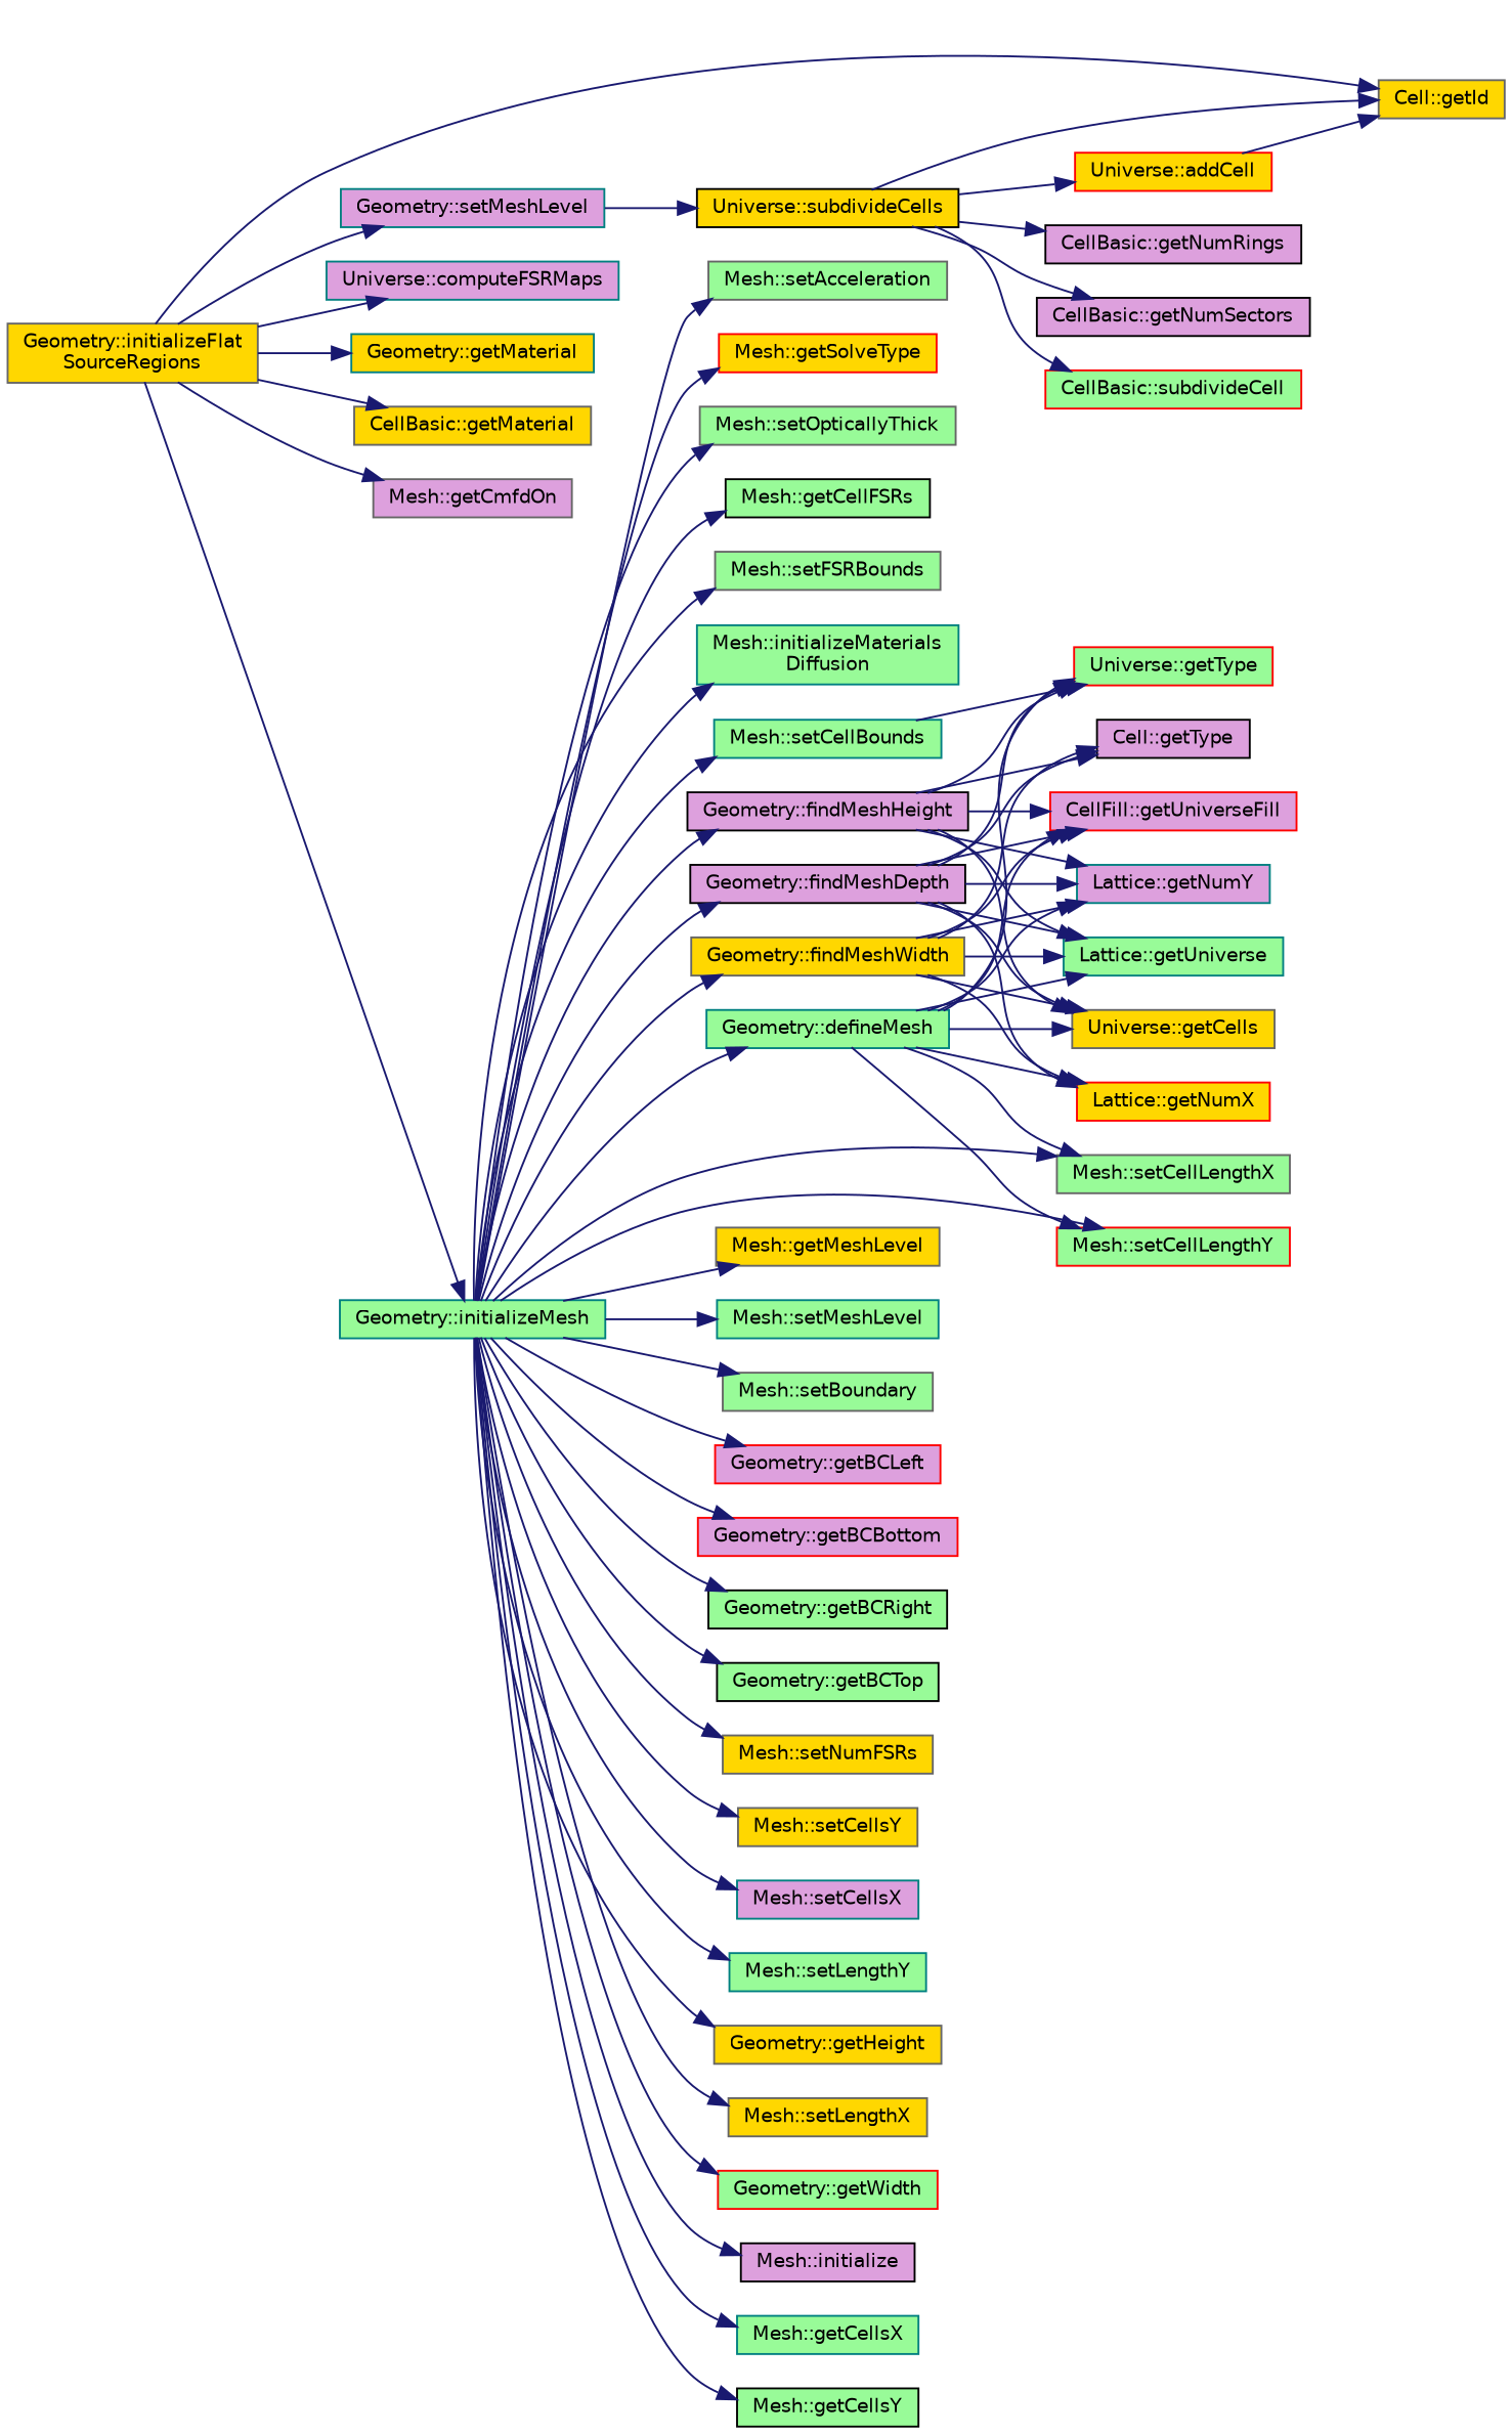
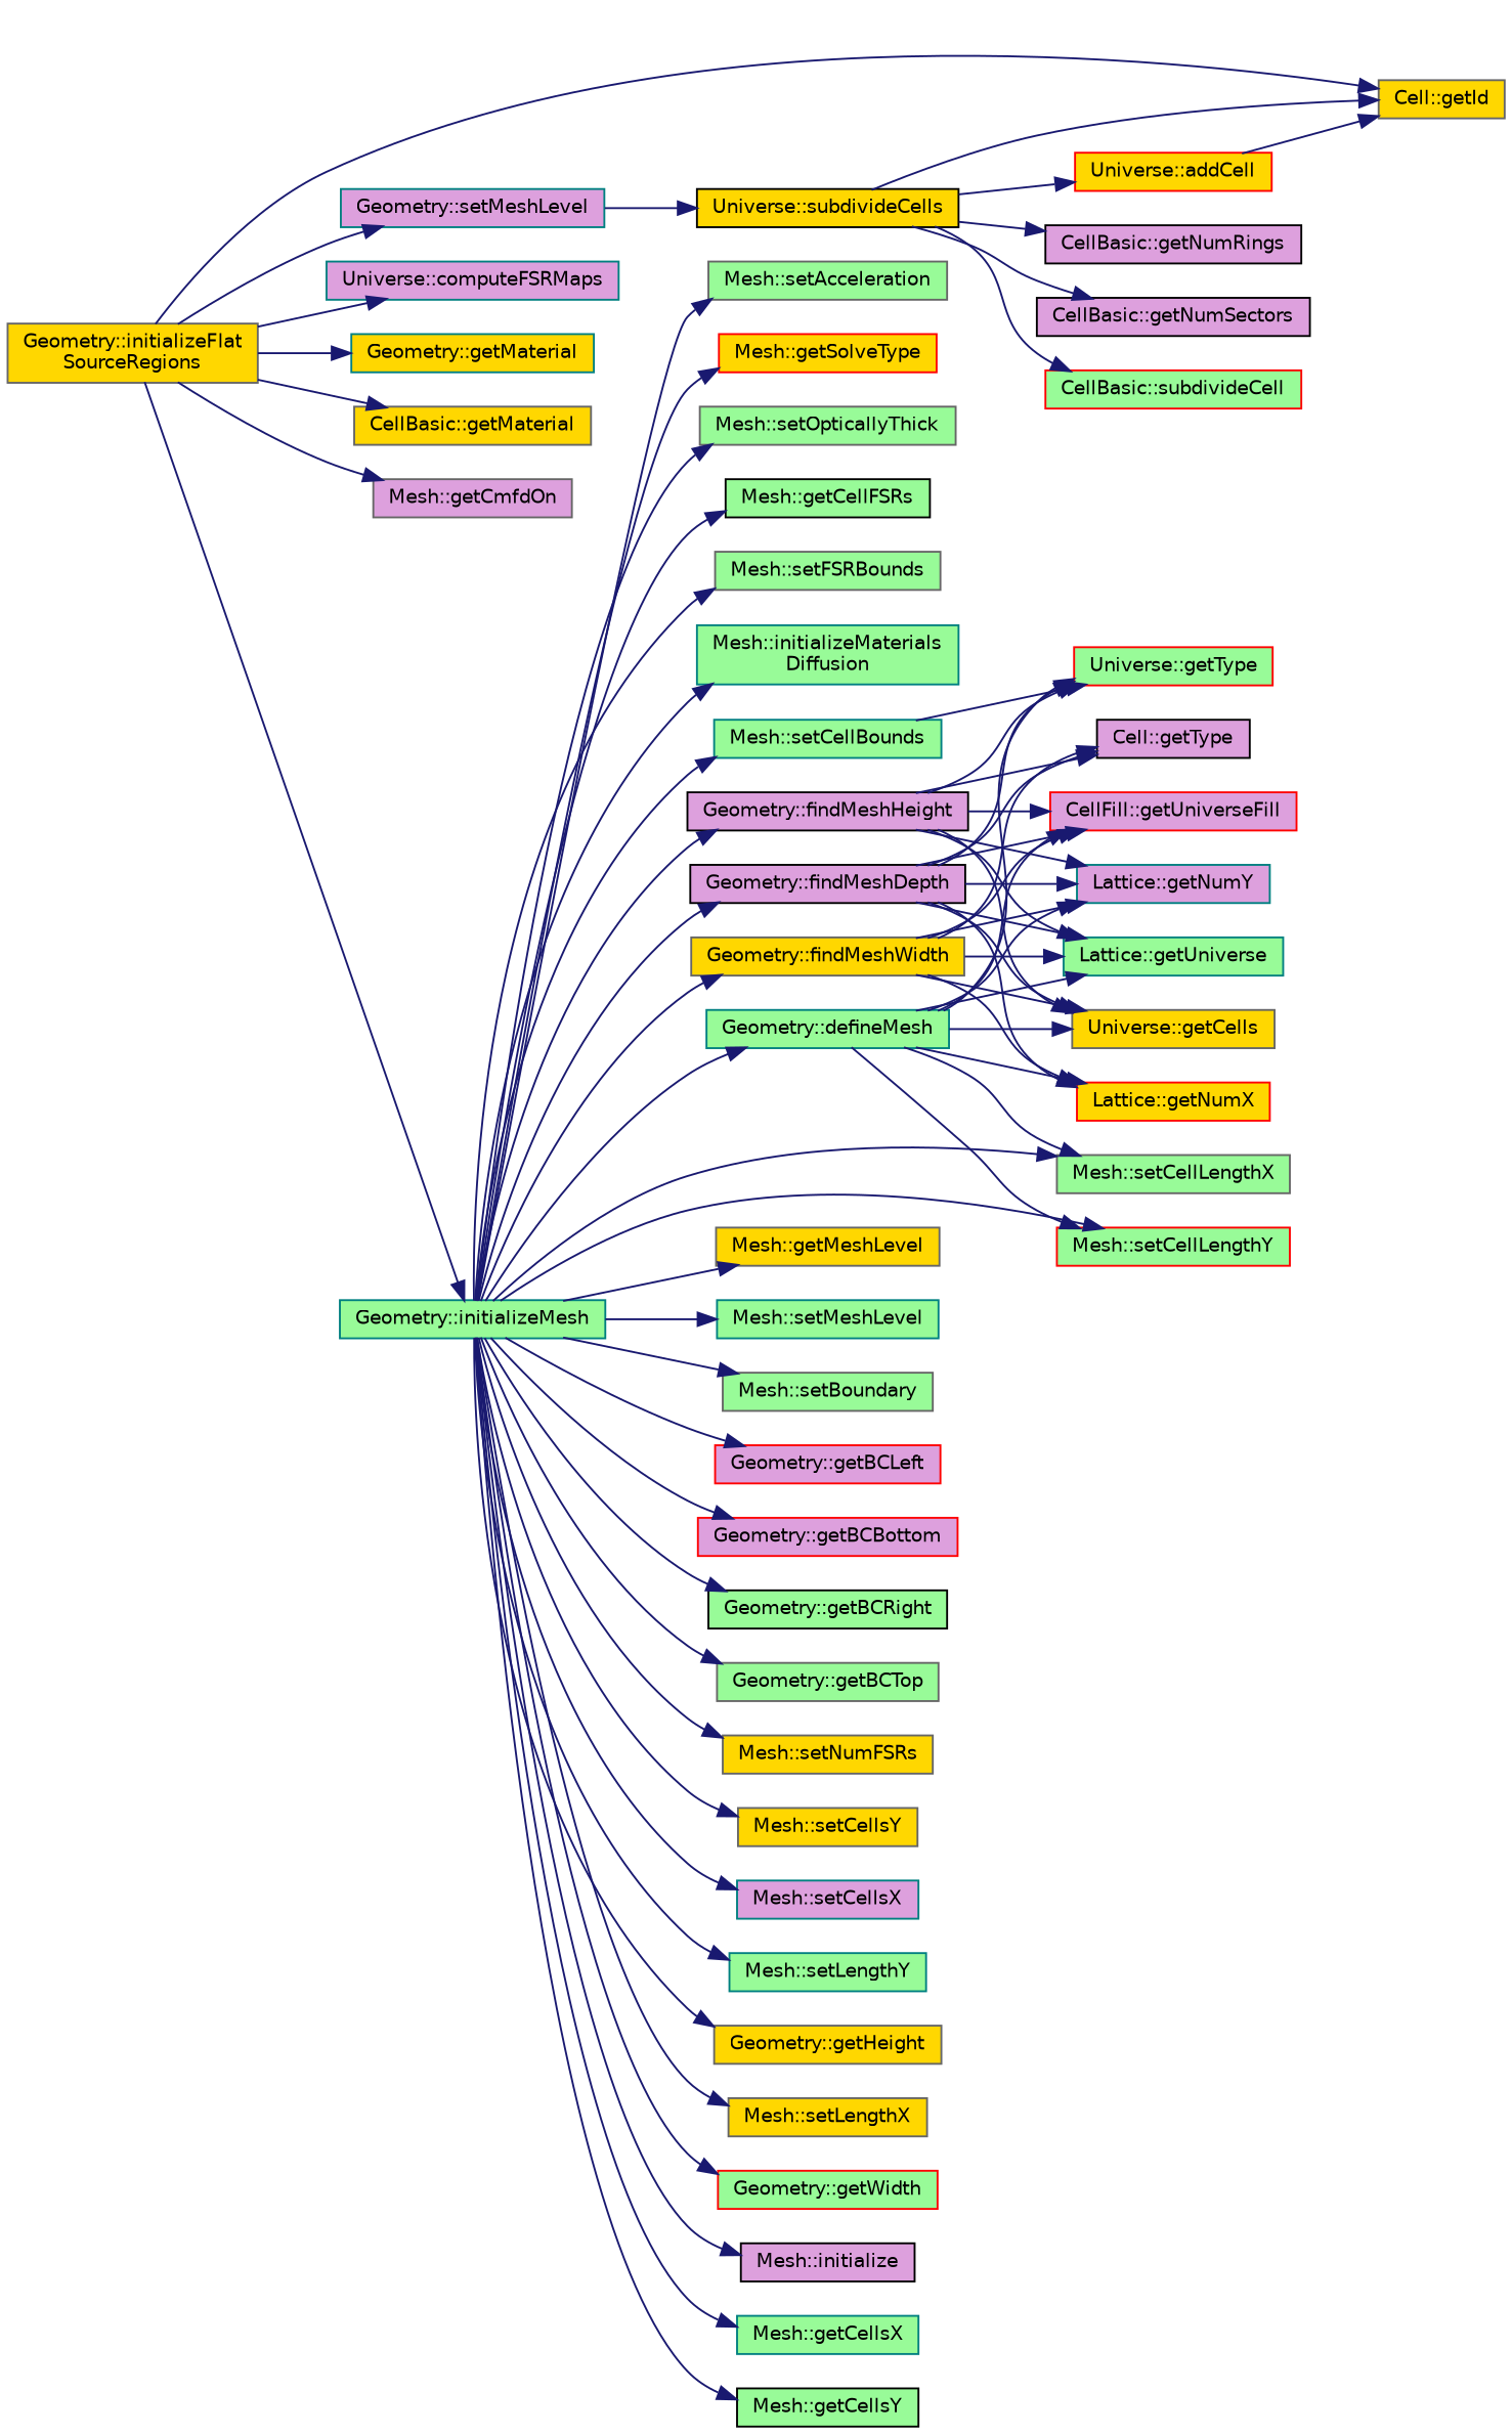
  digraph {
    rankdir=LR
    node [color=gray40 fillcolor=palegreen fontname=Helvetica fontsize=10 shape=record style=filled]
    edge [color=midnightblue fontname=Helvetica fontsize=10 labelfontname=Helvetica labelfontsize=10 style=solid]
    n1 [fillcolor=gold fontcolor=black height=0.2 label="Geometry::initializeFlat\lSourceRegions" width=0.4]
    n2 [color=teal fillcolor=plum height=0.2 label="Geometry::setMeshLevel" width=0.4]
    n3 [fillcolor=gold height=0.2 label="Cell::getId" width=0.4]
    n4 [color=teal fillcolor=plum height=0.2 label="Universe::computeFSRMaps" width=0.4]
    n5 [color=teal fillcolor=gold height=0.2 label="Geometry::getMaterial" width=0.4]
    n6 [fillcolor=gold height=0.2 label="CellBasic::getMaterial" width=0.4]
    n7 [fillcolor=plum height=0.2 label="Mesh::getCmfdOn" width=0.4]
    n8 [color=teal height=0.2 label="Geometry::initializeMesh" width=0.4]
    n9 [color=black fillcolor=gold height=0.2 label="Universe::subdivideCells" width=0.4]
    n10 [color=black fillcolor=plum height=0.2 label="Geometry::findMeshDepth" width=0.4]
    n11 [fillcolor=gold height=0.2 label="Mesh::getMeshLevel" width=0.4]
    n12 [color=teal height=0.2 label="Mesh::setMeshLevel" width=0.4]
    n13 [color=black fillcolor=plum height=0.2 label="Geometry::findMeshHeight" width=0.4]
    n14 [fillcolor=gold height=0.2 label="Geometry::findMeshWidth" width=0.4]
    n15 [height=0.2 label="Mesh::setBoundary" width=0.4]
    n16 [color=red fillcolor=plum height=0.2 label="Geometry::getBCLeft" width=0.4]
    n17 [color=red fillcolor=plum height=0.2 label="Geometry::getBCBottom" width=0.4]
    n18 [color=black height=0.2 label="Geometry::getBCRight" width=0.4]
-   n19 [color=black height=0.2 label="Geometry::getBCTop" width=0.4]
+   n19 [height=0.2 label="Geometry::getBCTop" width=0.4]
    n20 [fillcolor=gold height=0.2 label="Mesh::setNumFSRs" width=0.4]
    n21 [fillcolor=gold height=0.2 label="Mesh::setCellsY" width=0.4]
    n22 [color=teal fillcolor=plum height=0.2 label="Mesh::setCellsX" width=0.4]
    n23 [color=teal height=0.2 label="Mesh::setLengthY" width=0.4]
    n24 [fillcolor=gold height=0.2 label="Geometry::getHeight" width=0.4]
    n25 [fillcolor=gold height=0.2 label="Mesh::setLengthX" width=0.4]
    n26 [color=red height=0.2 label="Geometry::getWidth" width=0.4]
    n27 [color=black fillcolor=plum height=0.2 label="Mesh::initialize" width=0.4]
    n28 [color=teal height=0.2 label="Mesh::getCellsX" width=0.4]
    n29 [color=black height=0.2 label="Mesh::getCellsY" width=0.4]
    n30 [height=0.2 label="Mesh::setAcceleration" width=0.4]
    n31 [color=red fillcolor=gold height=0.2 label="Mesh::getSolveType" width=0.4]
    n32 [height=0.2 label="Mesh::setOpticallyThick" width=0.4]
    n33 [color=teal height=0.2 label="Geometry::defineMesh" width=0.4]
    n34 [height=0.2 label="Mesh::setCellLengthX" width=0.4]
    n35 [color=red height=0.2 label="Mesh::setCellLengthY" width=0.4]
    n36 [color=black height=0.2 label="Mesh::getCellFSRs" width=0.4]
    n37 [height=0.2 label="Mesh::setFSRBounds" width=0.4]
    n38 [color=teal height=0.2 label="Mesh::setCellBounds" width=0.4]
    n39 [color=teal height=0.2 label="Mesh::initializeMaterials\lDiffusion" width=0.4]
    n40 [color=black fillcolor=plum height=0.2 label="CellBasic::getNumRings" width=0.4]
    n41 [color=black fillcolor=plum height=0.2 label="CellBasic::getNumSectors" width=0.4]
    n42 [color=red height=0.2 label="CellBasic::subdivideCell" width=0.4]
    n43 [color=red fillcolor=gold height=0.2 label="Universe::addCell" width=0.4]
    n44 [color=red height=0.2 label="Universe::getType" width=0.4]
    n45 [fillcolor=gold height=0.2 label="Universe::getCells" width=0.4]
    n46 [color=black fillcolor=plum height=0.2 label="Cell::getType" width=0.4]
    n47 [color=red fillcolor=plum height=0.2 label="CellFill::getUniverseFill" width=0.4]
    n48 [color=red fillcolor=gold height=0.2 label="Lattice::getNumX" width=0.4]
    n49 [color=teal fillcolor=plum height=0.2 label="Lattice::getNumY" width=0.4]
    n50 [color=teal height=0.2 label="Lattice::getUniverse" width=0.4]
    n1 -> n2
    n1 -> n3
    n1 -> n4
    n1 -> n5
    n1 -> n6
    n1 -> n7
    n1 -> n8
    n2 -> n9
    n8 -> n10
    n8 -> n11
    n8 -> n12
    n8 -> n13
    n8 -> n14
    n8 -> n15
    n8 -> n16
    n8 -> n17
    n8 -> n18
    n8 -> n19
    n8 -> n20
    n8 -> n21
    n8 -> n22
    n8 -> n23
    n8 -> n24
    n8 -> n25
    n8 -> n26
    n8 -> n27
    n8 -> n28
    n8 -> n29
    n8 -> n30
    n8 -> n31
    n8 -> n32
    n8 -> n33
    n8 -> n34
    n8 -> n35
    n8 -> n36
    n8 -> n37
    n8 -> n38
    n8 -> n39
    n9 -> n3
    n9 -> n40
    n9 -> n41
    n9 -> n42
    n9 -> n43
    n10 -> n44
    n10 -> n45
    n10 -> n46
    n10 -> n47
    n10 -> n48
    n10 -> n49
    n10 -> n50
    n13 -> n44
    n13 -> n45
    n13 -> n46
    n13 -> n47
    n13 -> n49
    n13 -> n50
    n14 -> n45
    n14 -> n46
    n14 -> n47
    n14 -> n48
    n14 -> n49
    n14 -> n50
    n33 -> n34
    n33 -> n35
    n33 -> n44
    n33 -> n45
    n33 -> n47
    n33 -> n48
    n33 -> n49
    n33 -> n50
    n38 -> n44
    n43 -> n3
  }
